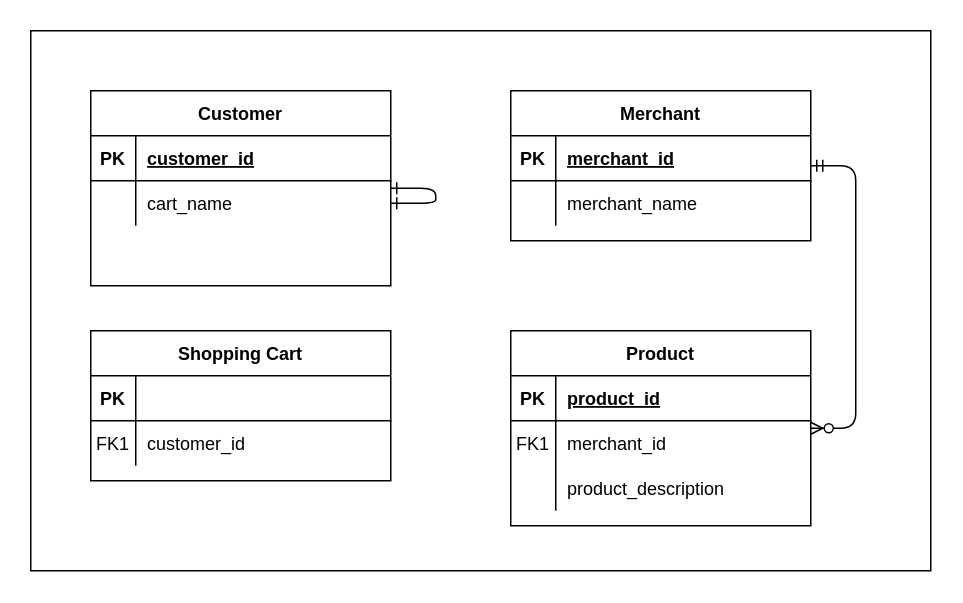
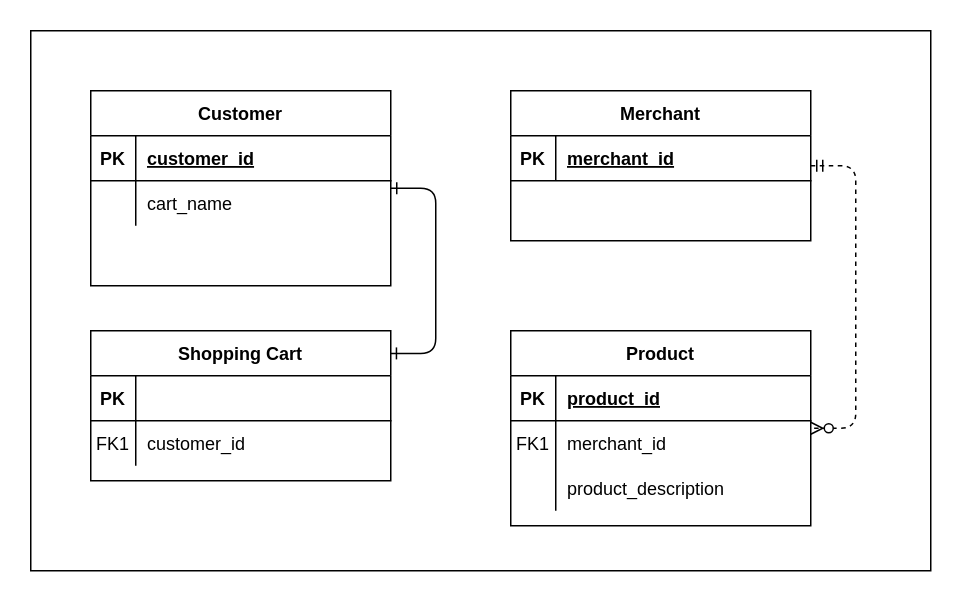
  <mxCell id="0" />
  <mxCell id="1" parent="0" />
  <mxCell id="2" value="" style="rounded=0;whiteSpace=wrap;html=1;" vertex="1" parent="1"><mxGeometry y="20" width="600" height="360" as="geometry" x="20" /></mxCell>
  <mxCell id="3" value="Shopping Cart" style="shape=table;startSize=30;container=1;collapsible=1;childLayout=tableLayout;fixedRows=1;rowLines=0;fontStyle=1;align=center;resizeLast=1;" parent="1" vertex="1"><mxGeometry x="60" y="220" width="200" height="100" as="geometry" /></mxCell>
  <mxCell id="4" value="" style="shape=partialRectangle;collapsible=0;dropTarget=0;pointerEvents=0;fillColor=none;points=[[0,0.5],[1,0.5]];portConstraint=eastwest;top=0;left=0;right=0;bottom=1;" parent="3" vertex="1"><mxGeometry y="30" width="200" height="30" as="geometry" /></mxCell>
  <mxCell id="5" value="PK" style="shape=partialRectangle;overflow=hidden;connectable=0;fillColor=none;top=0;left=0;bottom=0;right=0;fontStyle=1;" parent="4" vertex="1"><mxGeometry width="30" height="30" as="geometry" /></mxCell>
  <mxCell id="6" value="" style="shape=partialRectangle;collapsible=0;dropTarget=0;pointerEvents=0;fillColor=none;points=[[0,0.5],[1,0.5]];portConstraint=eastwest;top=0;left=0;right=0;bottom=0;" parent="3" vertex="1"><mxGeometry y="60" width="200" height="30" as="geometry" /></mxCell>
  <mxCell id="7" value="FK1" style="shape=partialRectangle;overflow=hidden;connectable=0;fillColor=none;top=0;left=0;bottom=0;right=0;" parent="6" vertex="1"><mxGeometry width="30" height="30" as="geometry" /></mxCell>
  <mxCell id="8" value="customer_id" style="shape=partialRectangle;overflow=hidden;connectable=0;fillColor=none;top=0;left=0;bottom=0;right=0;align=left;spacingLeft=6;" parent="6" vertex="1"><mxGeometry x="30" width="170" height="30" as="geometry" /></mxCell>
  <mxCell id="9" value="Customer" style="shape=table;startSize=30;container=1;collapsible=1;childLayout=tableLayout;fixedRows=1;rowLines=0;fontStyle=1;align=center;resizeLast=1;" parent="1" vertex="1"><mxGeometry x="60" y="60" width="200" height="130" as="geometry" /></mxCell>
  <mxCell id="10" value="" style="shape=partialRectangle;collapsible=0;dropTarget=0;pointerEvents=0;fillColor=none;points=[[0,0.5],[1,0.5]];portConstraint=eastwest;top=0;left=0;right=0;bottom=1;" parent="9" vertex="1"><mxGeometry y="30" width="200" height="30" as="geometry" /></mxCell>
  <mxCell id="11" value="PK" style="shape=partialRectangle;overflow=hidden;connectable=0;fillColor=none;top=0;left=0;bottom=0;right=0;fontStyle=1;" parent="10" vertex="1"><mxGeometry width="30" height="30" as="geometry" /></mxCell>
  <mxCell id="12" value="customer_id" style="shape=partialRectangle;overflow=hidden;connectable=0;fillColor=none;top=0;left=0;bottom=0;right=0;align=left;spacingLeft=6;fontStyle=5;" parent="10" vertex="1"><mxGeometry x="30" width="170" height="30" as="geometry" /></mxCell>
  <mxCell id="13" value="" style="shape=partialRectangle;collapsible=0;dropTarget=0;pointerEvents=0;fillColor=none;points=[[0,0.5],[1,0.5]];portConstraint=eastwest;top=0;left=0;right=0;bottom=0;" parent="9" vertex="1"><mxGeometry y="60" width="200" height="30" as="geometry" /></mxCell>
  <mxCell id="14" value="" style="shape=partialRectangle;overflow=hidden;connectable=0;fillColor=none;top=0;left=0;bottom=0;right=0;" parent="13" vertex="1"><mxGeometry width="30" height="30" as="geometry" /></mxCell>
  <mxCell id="15" value="cart_name" style="shape=partialRectangle;overflow=hidden;connectable=0;fillColor=none;top=0;left=0;bottom=0;right=0;align=left;spacingLeft=6;" parent="13" vertex="1"><mxGeometry x="30" width="170" height="30" as="geometry" /></mxCell>
  <mxCell id="16" value="" style="shape=partialRectangle;collapsible=0;dropTarget=0;pointerEvents=0;fillColor=none;points=[[0,0.5],[1,0.5]];portConstraint=eastwest;top=0;left=0;right=0;bottom=0;" vertex="1" parent="9"><mxGeometry y="90" width="200" height="30" as="geometry" /></mxCell>
  <mxCell id="17" value="" style="shape=partialRectangle;overflow=hidden;connectable=0;fillColor=none;top=0;left=0;bottom=0;right=0;" vertex="1" parent="16"><mxGeometry width="30" height="30" as="geometry" /></mxCell>
  <mxCell id="18" value="Product" style="shape=table;startSize=30;container=1;collapsible=1;childLayout=tableLayout;fixedRows=1;rowLines=0;fontStyle=1;align=center;resizeLast=1;" parent="1" vertex="1"><mxGeometry x="340" y="220" width="200" height="130" as="geometry" /></mxCell>
  <mxCell id="19" value="" style="shape=partialRectangle;collapsible=0;dropTarget=0;pointerEvents=0;fillColor=none;points=[[0,0.5],[1,0.5]];portConstraint=eastwest;top=0;left=0;right=0;bottom=1;" parent="18" vertex="1"><mxGeometry y="30" width="200" height="30" as="geometry" /></mxCell>
  <mxCell id="20" value="PK" style="shape=partialRectangle;overflow=hidden;connectable=0;fillColor=none;top=0;left=0;bottom=0;right=0;fontStyle=1;" parent="19" vertex="1"><mxGeometry width="30" height="30" as="geometry" /></mxCell>
  <mxCell id="21" value="product_id" style="shape=partialRectangle;overflow=hidden;connectable=0;fillColor=none;top=0;left=0;bottom=0;right=0;align=left;spacingLeft=6;fontStyle=5;" parent="19" vertex="1"><mxGeometry x="30" width="170" height="30" as="geometry" /></mxCell>
  <mxCell id="22" value="" style="shape=partialRectangle;collapsible=0;dropTarget=0;pointerEvents=0;fillColor=none;points=[[0,0.5],[1,0.5]];portConstraint=eastwest;top=0;left=0;right=0;bottom=0;" parent="18" vertex="1"><mxGeometry y="60" width="200" height="30" as="geometry" /></mxCell>
  <mxCell id="23" value="FK1" style="shape=partialRectangle;overflow=hidden;connectable=0;fillColor=none;top=0;left=0;bottom=0;right=0;" parent="22" vertex="1"><mxGeometry width="30" height="30" as="geometry" /></mxCell>
  <mxCell id="24" value="merchant_id" style="shape=partialRectangle;overflow=hidden;connectable=0;fillColor=none;top=0;left=0;bottom=0;right=0;align=left;spacingLeft=6;" parent="22" vertex="1"><mxGeometry x="30" width="170" height="30" as="geometry" /></mxCell>
  <mxCell id="25" value="" style="shape=partialRectangle;collapsible=0;dropTarget=0;pointerEvents=0;fillColor=none;points=[[0,0.5],[1,0.5]];portConstraint=eastwest;top=0;left=0;right=0;bottom=0;" parent="18" vertex="1"><mxGeometry y="90" width="200" height="30" as="geometry" /></mxCell>
  <mxCell id="26" value="" style="shape=partialRectangle;overflow=hidden;connectable=0;fillColor=none;top=0;left=0;bottom=0;right=0;" parent="25" vertex="1"><mxGeometry width="30" height="30" as="geometry" /></mxCell>
  <mxCell id="27" value="product_description" style="shape=partialRectangle;overflow=hidden;connectable=0;fillColor=none;top=0;left=0;bottom=0;right=0;align=left;spacingLeft=6;" parent="25" vertex="1"><mxGeometry x="30" width="170" height="30" as="geometry" /></mxCell>
  <mxCell id="28" value="Merchant" style="shape=table;startSize=30;container=1;collapsible=1;childLayout=tableLayout;fixedRows=1;rowLines=0;fontStyle=1;align=center;resizeLast=1;" parent="1" vertex="1"><mxGeometry x="340" y="60" width="200" height="100" as="geometry" /></mxCell>
  <mxCell id="29" value="" style="shape=partialRectangle;collapsible=0;dropTarget=0;pointerEvents=0;fillColor=none;points=[[0,0.5],[1,0.5]];portConstraint=eastwest;top=0;left=0;right=0;bottom=1;" parent="28" vertex="1"><mxGeometry y="30" width="200" height="30" as="geometry" /></mxCell>
  <mxCell id="30" value="PK" style="shape=partialRectangle;overflow=hidden;connectable=0;fillColor=none;top=0;left=0;bottom=0;right=0;fontStyle=1;" parent="29" vertex="1"><mxGeometry width="30" height="30" as="geometry" /></mxCell>
  <mxCell id="31" value="merchant_id" style="shape=partialRectangle;overflow=hidden;connectable=0;fillColor=none;top=0;left=0;bottom=0;right=0;align=left;spacingLeft=6;fontStyle=5;" parent="29" vertex="1"><mxGeometry x="30" width="170" height="30" as="geometry" /></mxCell>
  <mxCell id="32" value="" style="shape=partialRectangle;collapsible=0;dropTarget=0;pointerEvents=0;fillColor=none;points=[[0,0.5],[1,0.5]];portConstraint=eastwest;top=0;left=0;right=0;bottom=0;" parent="28" vertex="1"><mxGeometry y="60" width="200" height="30" as="geometry" /></mxCell>
  <mxCell id="33" value="" style="shape=partialRectangle;overflow=hidden;connectable=0;fillColor=none;top=0;left=0;bottom=0;right=0;" parent="32" vertex="1"><mxGeometry width="30" height="30" as="geometry" /></mxCell>
- <mxCell id="34" value="merchant_name" style="shape=partialRectangle;overflow=hidden;connectable=0;fillColor=none;top=0;left=0;bottom=0;right=0;align=left;spacingLeft=6;" parent="32" vertex="1"><mxGeometry x="30" width="170" height="30" as="geometry" /></mxCell>
- <mxCell id="35" value="" style="edgeStyle=entityRelationEdgeStyle;fontSize=12;html=1;endArrow=ERone;endFill=1;startArrow=ERone;startFill=0;" edge="1" parent="1" source="9" target="15"><mxGeometry width="100" height="100" relative="1" as="geometry"><mxPoint x="345" y="210" as="sourcePoint" /><mxPoint x="445" y="110" as="targetPoint" /></mxGeometry></mxCell>
- <mxCell id="36" value="" style="edgeStyle=entityRelationEdgeStyle;fontSize=12;html=1;endArrow=ERzeroToMany;startArrow=ERmandOne;" edge="1" parent="1" source="28" target="18"><mxGeometry width="100" height="100" relative="1" as="geometry"><mxPoint x="340" y="190" as="sourcePoint" /><mxPoint x="440" y="90" as="targetPoint" /></mxGeometry></mxCell>
+ <mxCell id="35" value="" style="edgeStyle=entityRelationEdgeStyle;fontSize=12;html=1;endArrow=ERone;endFill=1;startArrow=ERone;startFill=0;entryX=0.999;entryY=0.151;entryDx=0;entryDy=0;entryPerimeter=0;" edge="1" parent="1" source="9" target="3"><mxGeometry width="100" height="100" relative="1" as="geometry"><mxPoint x="345" y="210" as="sourcePoint" /><mxPoint x="445" y="110" as="targetPoint" /></mxGeometry></mxCell>
+ <mxCell id="36" value="" style="edgeStyle=entityRelationEdgeStyle;fontSize=12;html=1;endArrow=ERzeroToMany;startArrow=ERmandOne;dashed=1;" edge="1" parent="1" source="28" target="18"><mxGeometry width="100" height="100" relative="1" as="geometry"><mxPoint x="340" y="190" as="sourcePoint" /><mxPoint x="440" y="90" as="targetPoint" /></mxGeometry></mxCell>
